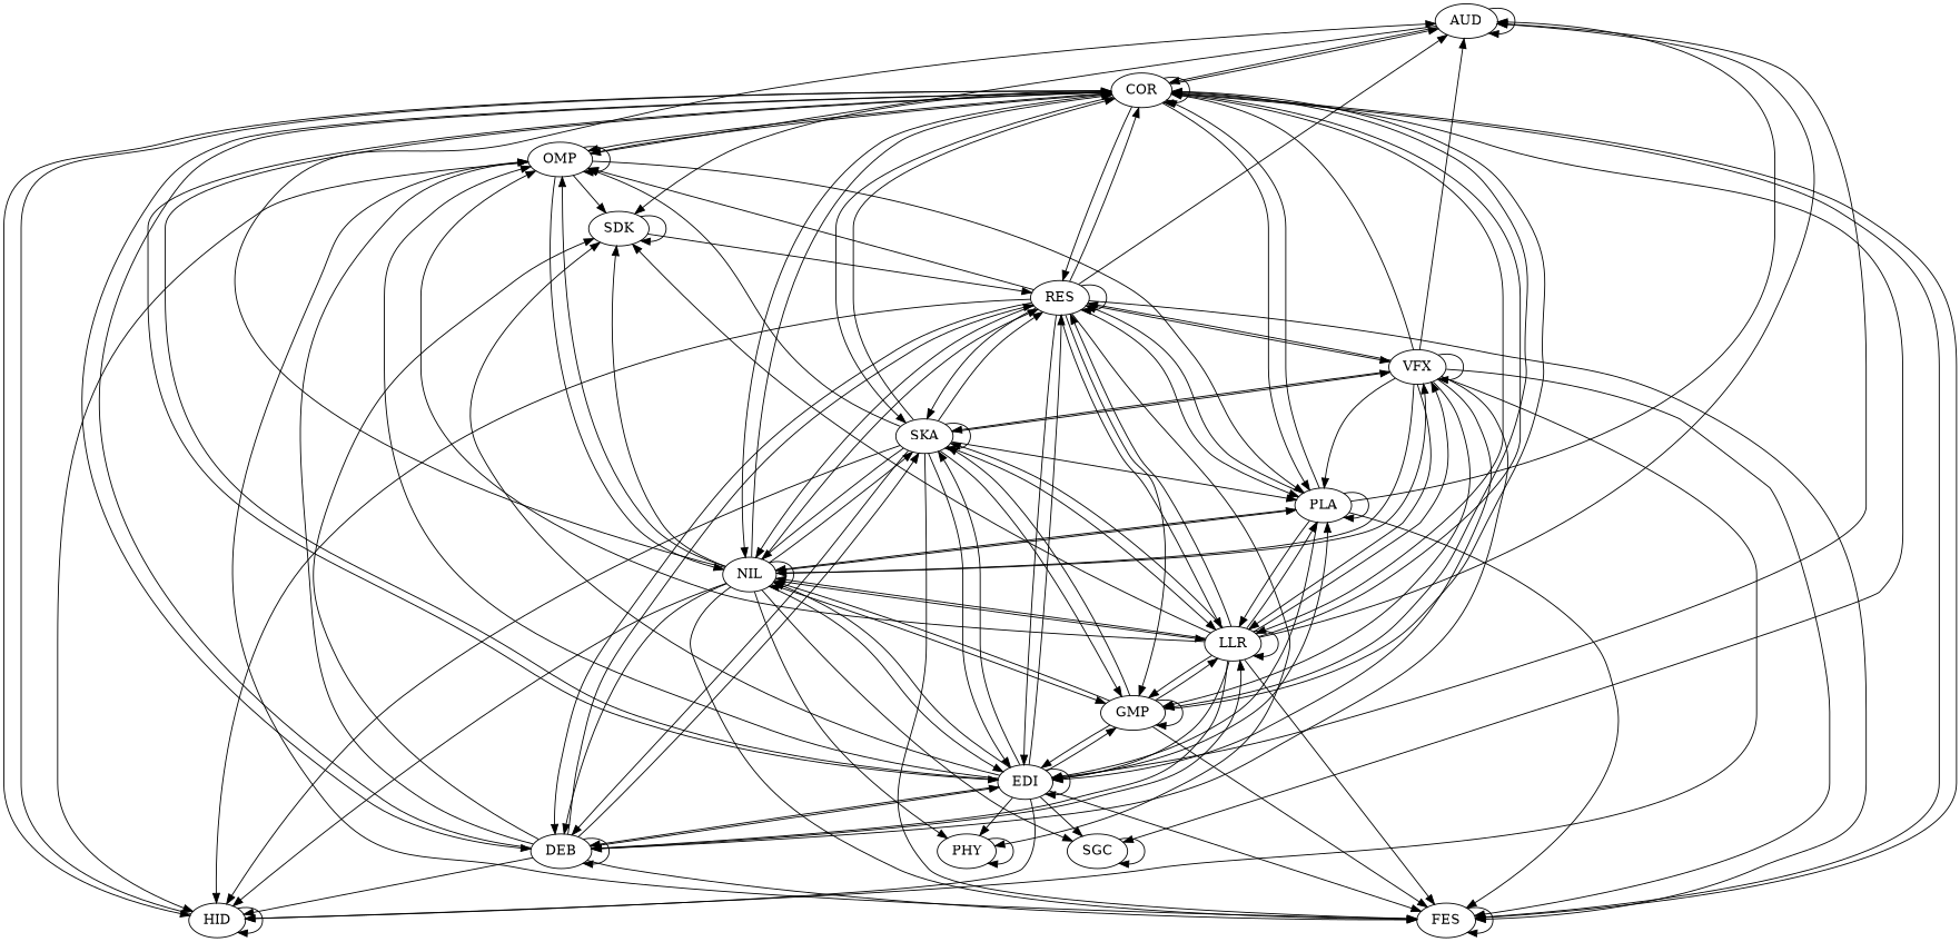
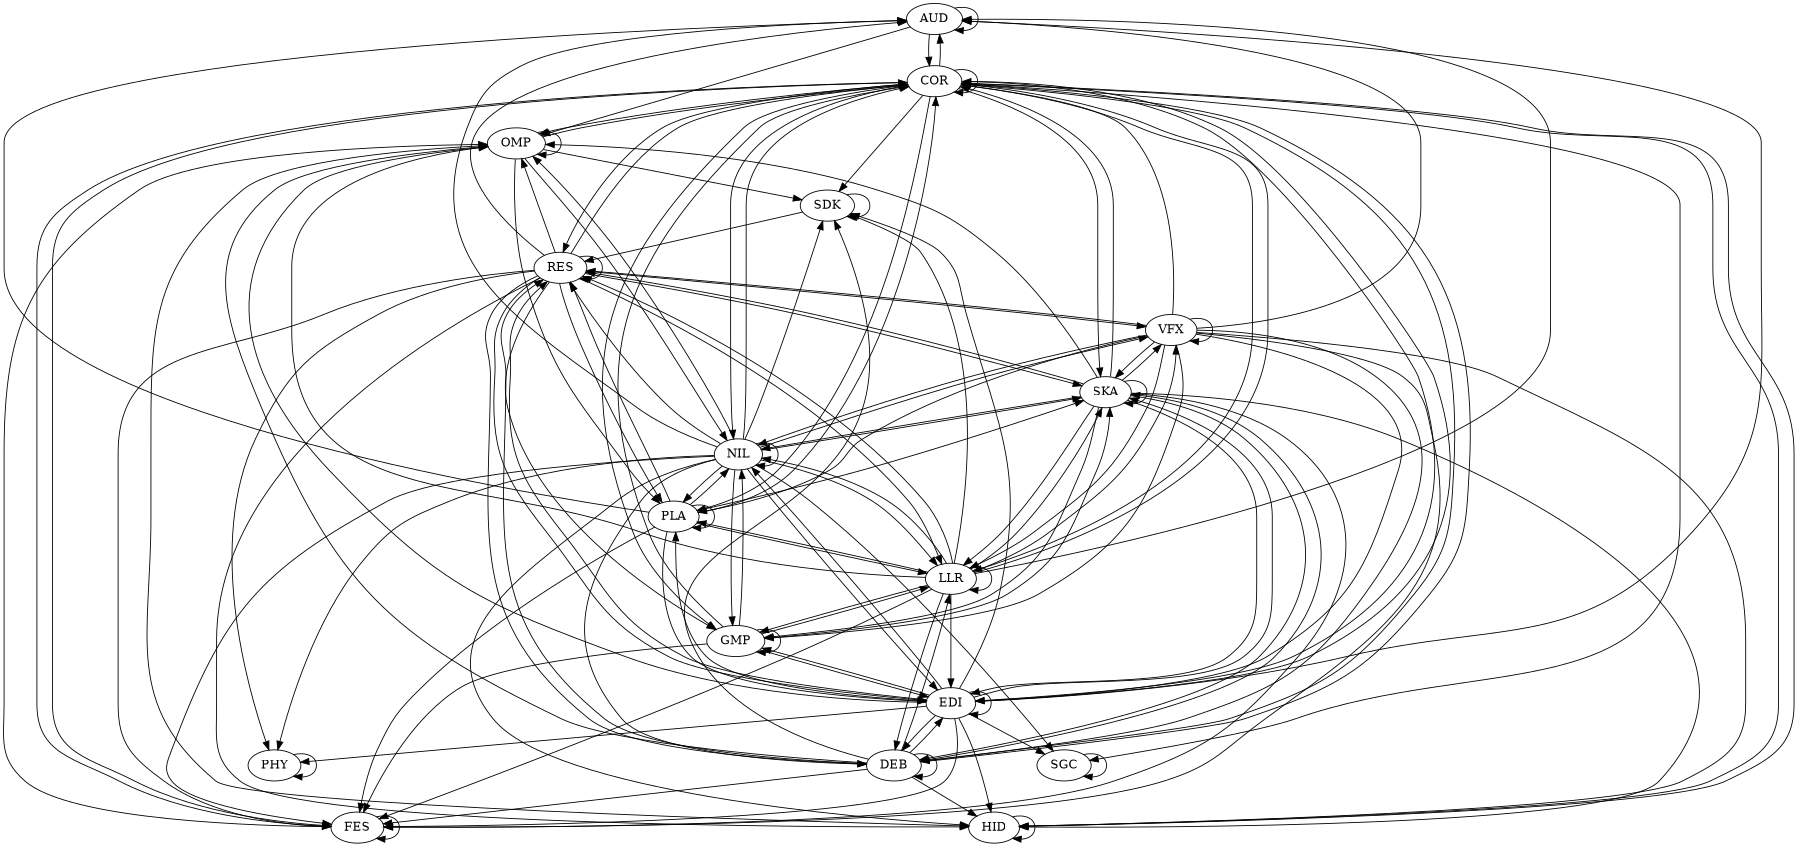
  digraph {
    AUD
    COR
    OMP
    DEB
    EDI
    FES
    GMP
    HID
    LLR
    NIL
    PLA
    RES
    SDK
    SKA
    SGC
    PHY
    VFX
    AUD -> AUD
    AUD -> COR
    AUD -> OMP
    COR -> AUD
    COR -> COR
    COR -> OMP
    COR -> DEB
    COR -> EDI
    COR -> FES
    COR -> GMP
    COR -> HID
    COR -> LLR
    COR -> NIL
    COR -> PLA
    COR -> RES
    COR -> SDK
    COR -> SKA
    COR -> SGC
    OMP -> COR
    OMP -> OMP
    OMP -> HID
    OMP -> NIL
    OMP -> PLA
    OMP -> SDK
    DEB -> COR
    DEB -> OMP
    DEB -> DEB
    DEB -> EDI
    DEB -> FES
    DEB -> HID
    DEB -> LLR
    DEB -> RES
    DEB -> SDK
    DEB -> SKA
    EDI -> AUD
    EDI -> COR
    EDI -> OMP
    EDI -> DEB
    EDI -> EDI
    EDI -> FES
    EDI -> GMP
    EDI -> HID
    EDI -> NIL
    EDI -> PLA
    EDI -> RES
    EDI -> SDK
    EDI -> SKA
    EDI -> SGC
    EDI -> PHY
    FES -> COR
    FES -> OMP
    FES -> FES
    GMP -> COR
    GMP -> EDI
    GMP -> FES
    GMP -> GMP
    GMP -> LLR
    GMP -> NIL
    GMP -> SKA
    HID -> COR
    HID -> HID
    LLR -> AUD
    LLR -> COR
    LLR -> OMP
    LLR -> DEB
    LLR -> EDI
    LLR -> FES
    LLR -> GMP
    LLR -> LLR
    LLR -> NIL
    LLR -> PLA
    LLR -> RES
    LLR -> SDK
    LLR -> SKA
    LLR -> VFX
    NIL -> AUD
    NIL -> COR
    NIL -> OMP
    NIL -> DEB
    NIL -> EDI
    NIL -> FES
    NIL -> GMP
    NIL -> HID
    NIL -> LLR
    NIL -> NIL
    NIL -> PLA
    NIL -> RES
    NIL -> SDK
    NIL -> SKA
    NIL -> SGC
    NIL -> PHY
    NIL -> VFX
    PLA -> AUD
    PLA -> COR
    PLA -> EDI
    PLA -> FES
    PLA -> LLR
    PLA -> NIL
    PLA -> PLA
    PLA -> RES
    RES -> AUD
    RES -> COR
    RES -> OMP
    RES -> DEB
    RES -> EDI
    RES -> FES
    RES -> GMP
    RES -> HID
    RES -> LLR
-   RES -> NIL
    RES -> PLA
    RES -> RES
    RES -> SKA
    RES -> PHY
    RES -> VFX
    SDK -> RES
    SDK -> SDK
    SKA -> COR
    SKA -> OMP
    SKA -> DEB
    SKA -> EDI
    SKA -> FES
    SKA -> GMP
    SKA -> HID
    SKA -> LLR
    SKA -> NIL
-   SKA -> PLA
+   PLA -> SKA
    SKA -> RES
    SKA -> SKA
    SKA -> VFX
    SGC -> SGC
    PHY -> PHY
    VFX -> AUD
    VFX -> COR
    VFX -> DEB
    VFX -> EDI
    VFX -> FES
    VFX -> GMP
    VFX -> HID
    VFX -> LLR
    VFX -> NIL
    VFX -> PLA
    VFX -> RES
    VFX -> SKA
    VFX -> VFX
  }
